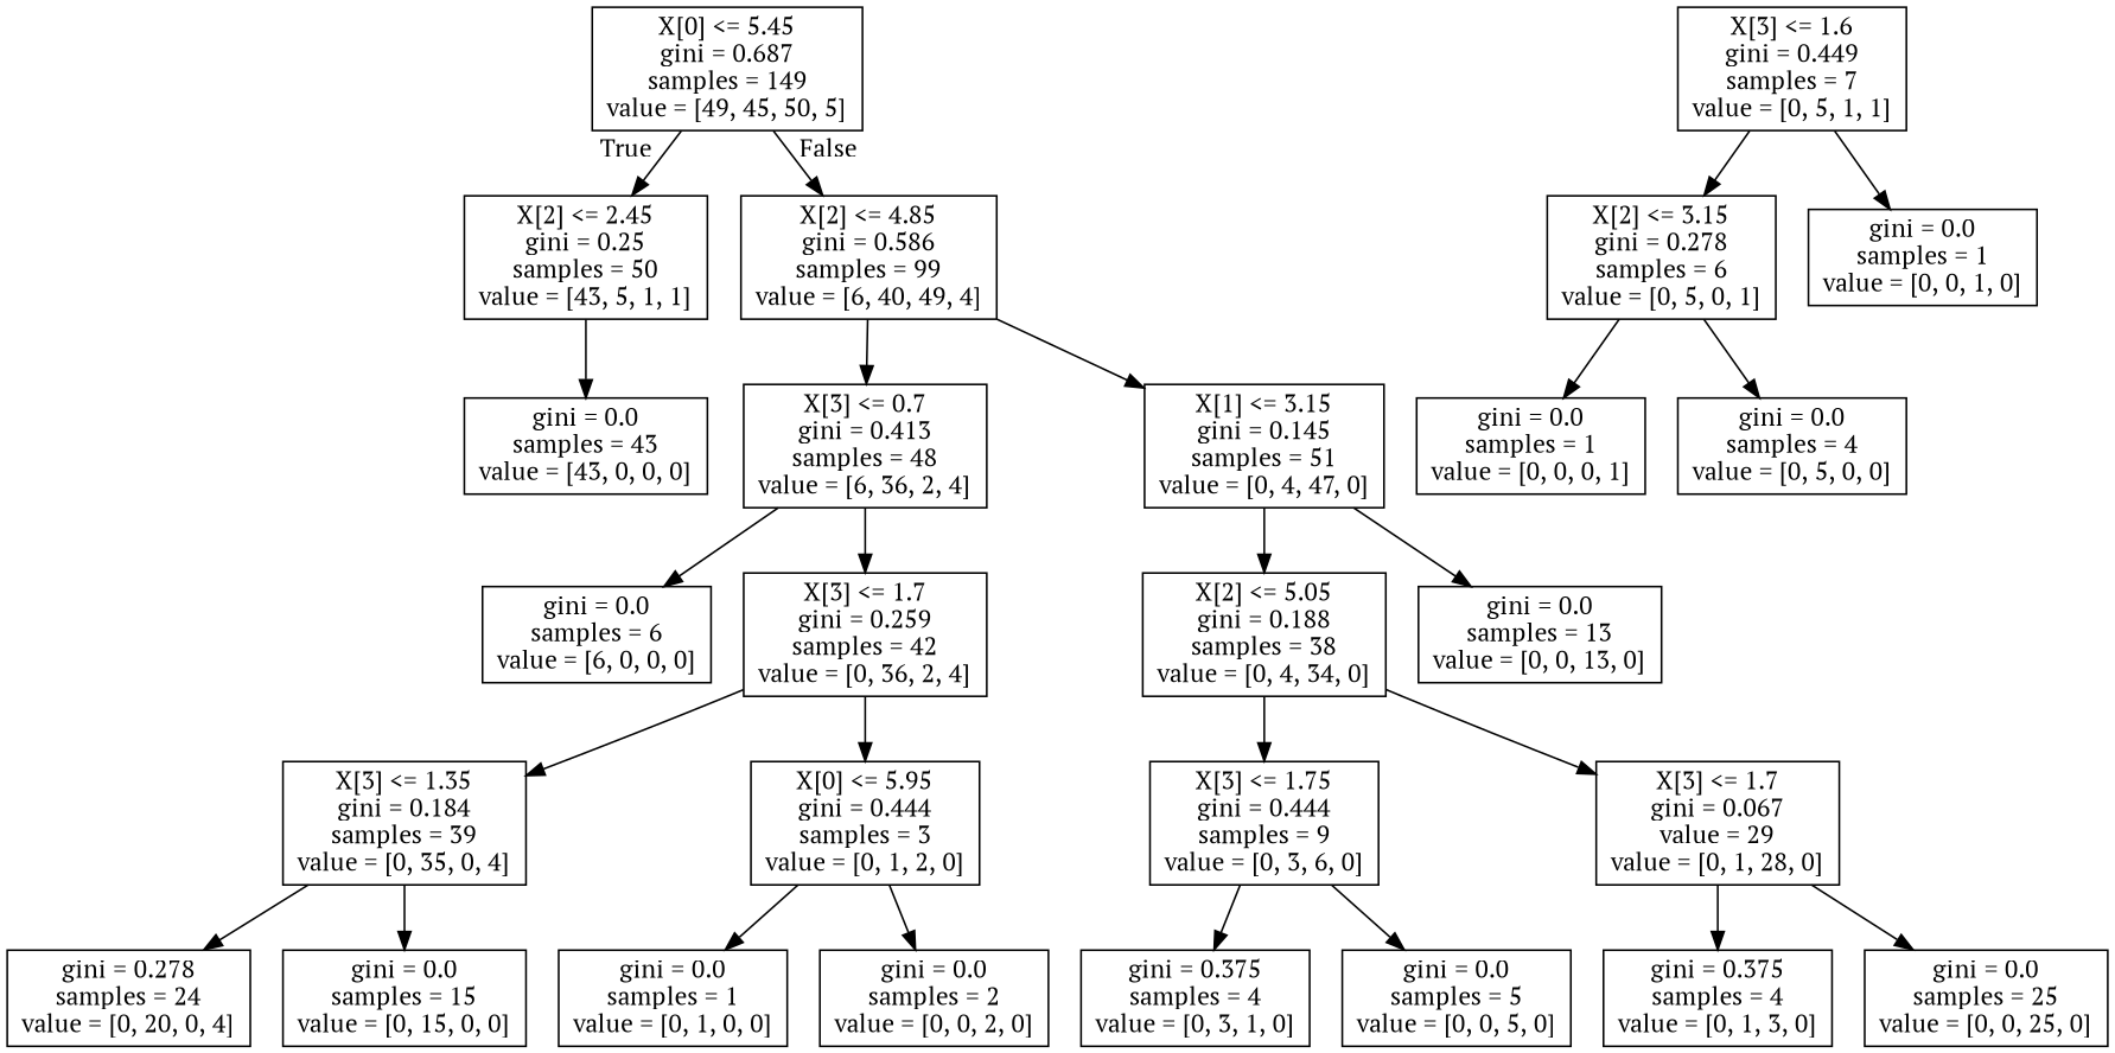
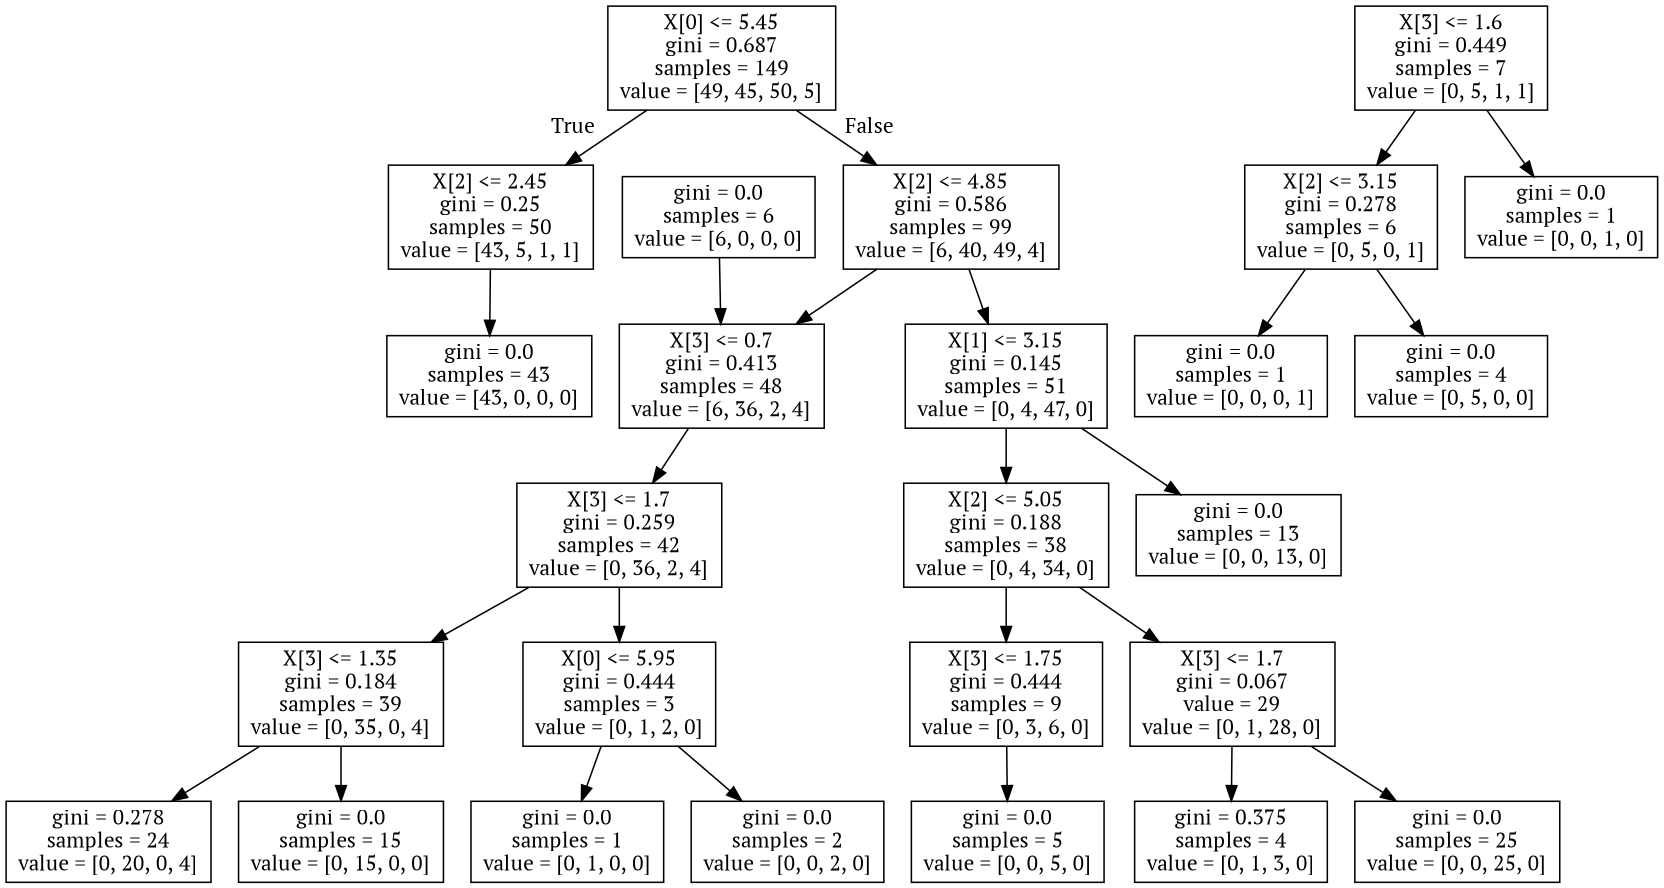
  digraph {
    fontname="PT Serif"
    node [fontname="PT Serif" shape=box]
    edge [fontname="PT Serif"]
    n1 [label="X[0] <= 5.45\ngini = 0.687\nsamples = 149\nvalue = [49, 45, 50, 5]"]
    n2 [label="X[2] <= 2.45\ngini = 0.25\nsamples = 50\nvalue = [43, 5, 1, 1]"]
    n3 [label="X[2] <= 4.85\ngini = 0.586\nsamples = 99\nvalue = [6, 40, 49, 4]"]
    n4 [label="gini = 0.0\nsamples = 43\nvalue = [43, 0, 0, 0]"]
    n5 [label="X[3] <= 0.7\ngini = 0.413\nsamples = 48\nvalue = [6, 36, 2, 4]"]
    n6 [label="X[1] <= 3.15\ngini = 0.145\nsamples = 51\nvalue = [0, 4, 47, 0]"]
    n7 [label="X[3] <= 1.6\ngini = 0.449\nsamples = 7\nvalue = [0, 5, 1, 1]"]
    n8 [label="X[2] <= 3.15\ngini = 0.278\nsamples = 6\nvalue = [0, 5, 0, 1]"]
    n9 [label="gini = 0.0\nsamples = 1\nvalue = [0, 0, 1, 0]"]
    n10 [label="gini = 0.0\nsamples = 1\nvalue = [0, 0, 0, 1]"]
    n11 [label="gini = 0.0\nsamples = 4\nvalue = [0, 5, 0, 0]"]
    n12 [label="gini = 0.0\nsamples = 6\nvalue = [6, 0, 0, 0]"]
    n13 [label="X[3] <= 1.7\ngini = 0.259\nsamples = 42\nvalue = [0, 36, 2, 4]"]
    n14 [label="X[2] <= 5.05\ngini = 0.188\nsamples = 38\nvalue = [0, 4, 34, 0]"]
    n15 [label="gini = 0.0\nsamples = 13\nvalue = [0, 0, 13, 0]"]
    n16 [label="X[3] <= 1.35\ngini = 0.184\nsamples = 39\nvalue = [0, 35, 0, 4]"]
    n17 [label="X[0] <= 5.95\ngini = 0.444\nsamples = 3\nvalue = [0, 1, 2, 0]"]
    n18 [label="gini = 0.278\nsamples = 24\nvalue = [0, 20, 0, 4]"]
    n19 [label="gini = 0.0\nsamples = 15\nvalue = [0, 15, 0, 0]"]
    n20 [label="gini = 0.0\nsamples = 1\nvalue = [0, 1, 0, 0]"]
    n21 [label="gini = 0.0\nsamples = 2\nvalue = [0, 0, 2, 0]"]
    n22 [label="X[3] <= 1.75\ngini = 0.444\nsamples = 9\nvalue = [0, 3, 6, 0]"]
    n23 [label="X[3] <= 1.7\ngini = 0.067\nvalue = 29\nvalue = [0, 1, 28, 0]"]
-   n24 [label="gini = 0.375\nsamples = 4\nvalue = [0, 3, 1, 0]"]
    n25 [label="gini = 0.0\nsamples = 5\nvalue = [0, 0, 5, 0]"]
    n26 [label="gini = 0.375\nsamples = 4\nvalue = [0, 1, 3, 0]"]
    n27 [label="gini = 0.0\nsamples = 25\nvalue = [0, 0, 25, 0]"]
    n1 -> n2 [headlabel=True labelangle=45 labeldistance=2.5]
    n1 -> n3 [headlabel=False labelangle=-45 labeldistance=2.5]
    n2 -> n4
    n3 -> n5
    n3 -> n6
-   n5 -> n12
+   n12 -> n5
    n5 -> n13
    n6 -> n14
    n6 -> n15
    n7 -> n8
    n7 -> n9
    n8 -> n10
    n8 -> n11
    n13 -> n16
    n13 -> n17
    n14 -> n22
    n14 -> n23
    n16 -> n18
    n16 -> n19
    n17 -> n20
    n17 -> n21
-   n22 -> n24
    n22 -> n25
    n23 -> n26
    n23 -> n27
  }
